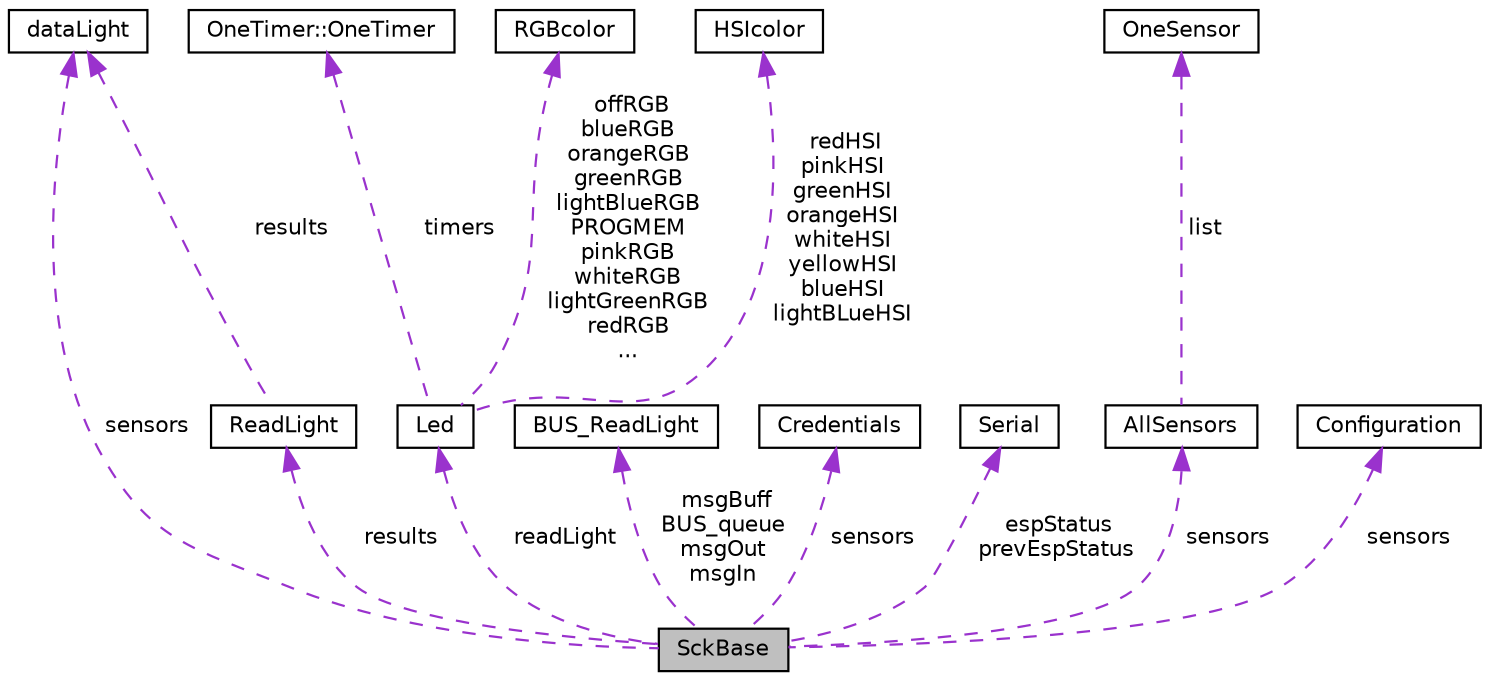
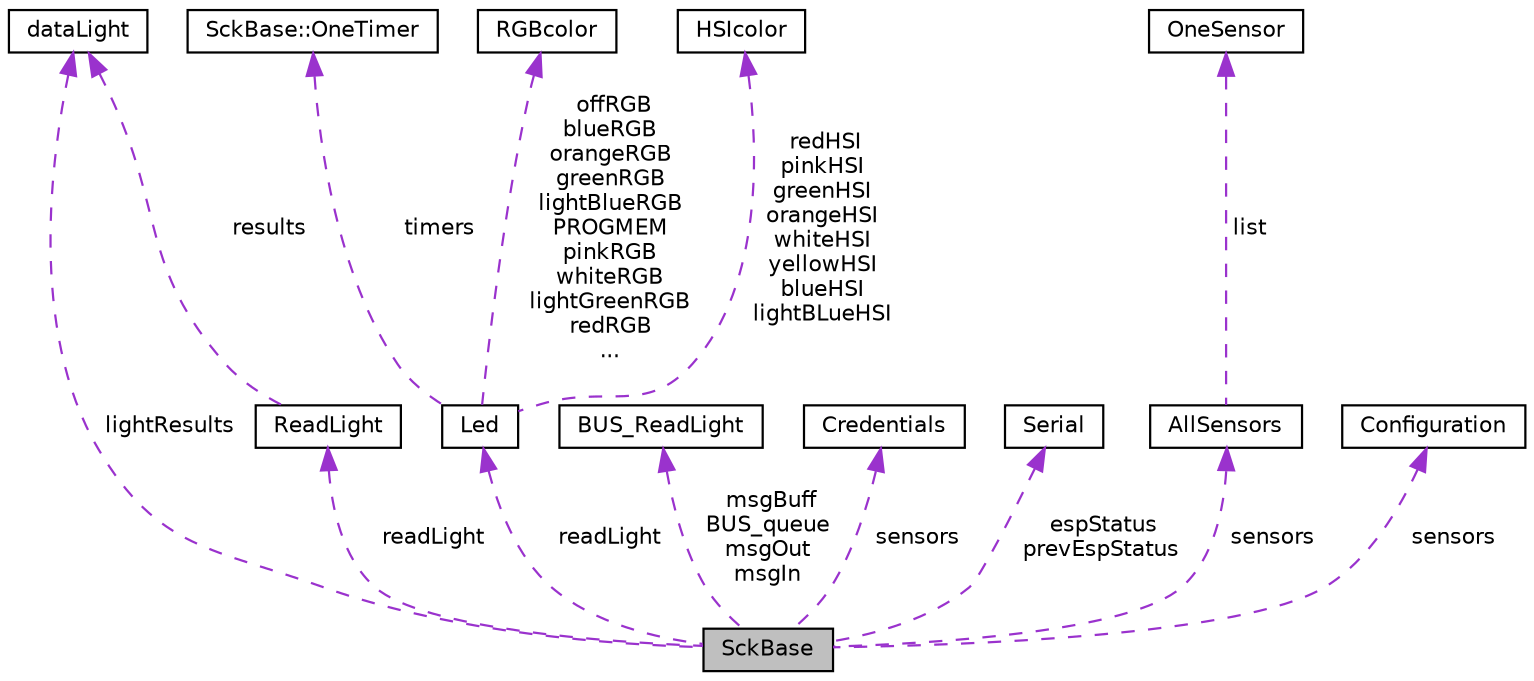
  digraph {
    rankdir=TB
    node [color=black fillcolor=white fontname=Helvetica fontsize=10 shape=record style=filled]
    edge [color=darkorchid3 dir=back fontname=Helvetica fontsize=10 labelfontname=Helvetica labelfontsize=10 style=dashed]
    n1 [fillcolor=grey75 fontcolor=black height=0.2 label=SckBase width=0.4]
    n2 [height=0.2 label=dataLight width=0.4]
    n3 [height=0.2 label=ReadLight width=0.4]
-   n4 [height=0.2 label="OneTimer::OneTimer" width=0.4]
+   n4 [height=0.2 label="SckBase::OneTimer" width=0.4]
    n5 [height=0.2 label=Led width=0.4]
    n6 [height=0.2 label=RGBcolor width=0.4]
    n7 [height=0.2 label=HSIcolor width=0.4]
    n8 [height=0.2 label=BUS_ReadLight width=0.4]
    n9 [height=0.2 label=Credentials width=0.4]
    n10 [height=0.2 label=Serial width=0.4]
    n11 [height=0.2 label=AllSensors width=0.4]
    n12 [height=0.2 label=OneSensor width=0.4]
    n13 [height=0.2 label=Configuration width=0.4]
-   n2 -> n1 [label=" sensors"]
+   n2 -> n1 [label=" lightResults"]
    n2 -> n3 [label=" results"]
-   n3 -> n1 [label=" results"]
+   n3 -> n1 [label=" readLight"]
    n4 -> n5 [label=" timers"]
    n5 -> n1 [label=" readLight"]
    n6 -> n5 [label=" offRGB\nblueRGB\norangeRGB\ngreenRGB\nlightBlueRGB\nPROGMEM\npinkRGB\nwhiteRGB\nlightGreenRGB\nredRGB\n..."]
    n7 -> n5 [label=" redHSI\npinkHSI\ngreenHSI\norangeHSI\nwhiteHSI\nyellowHSI\nblueHSI\nlightBLueHSI"]
    n8 -> n1 [label=" msgBuff\nBUS_queue\nmsgOut\nmsgIn"]
    n9 -> n1 [label=" sensors"]
    n10 -> n1 [label=" espStatus\nprevEspStatus"]
    n11 -> n1 [label=" sensors"]
    n12 -> n11 [label=" list"]
    n13 -> n1 [label=" sensors"]
  }
